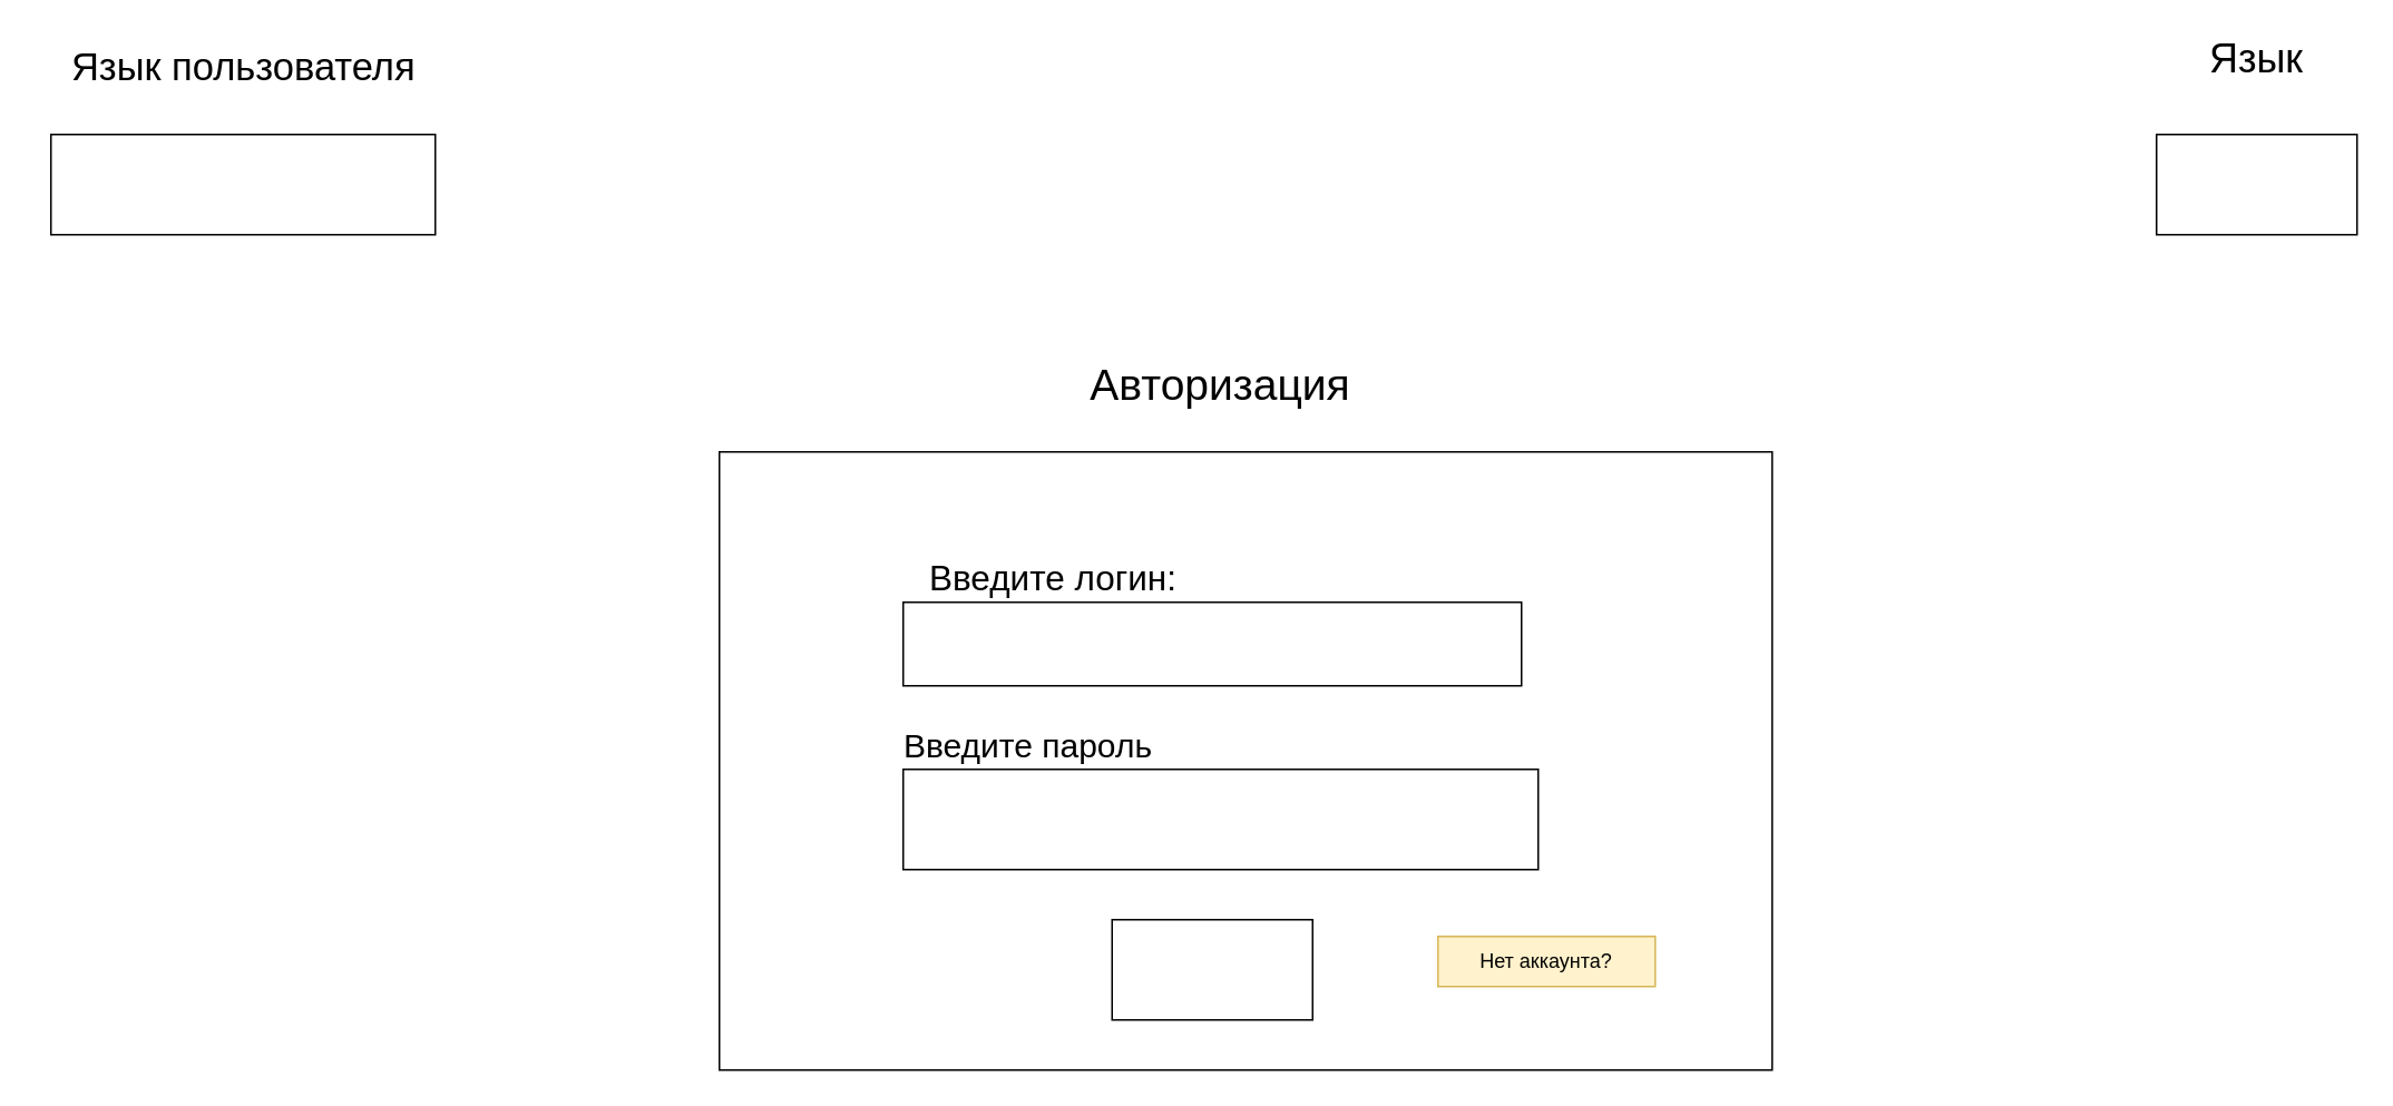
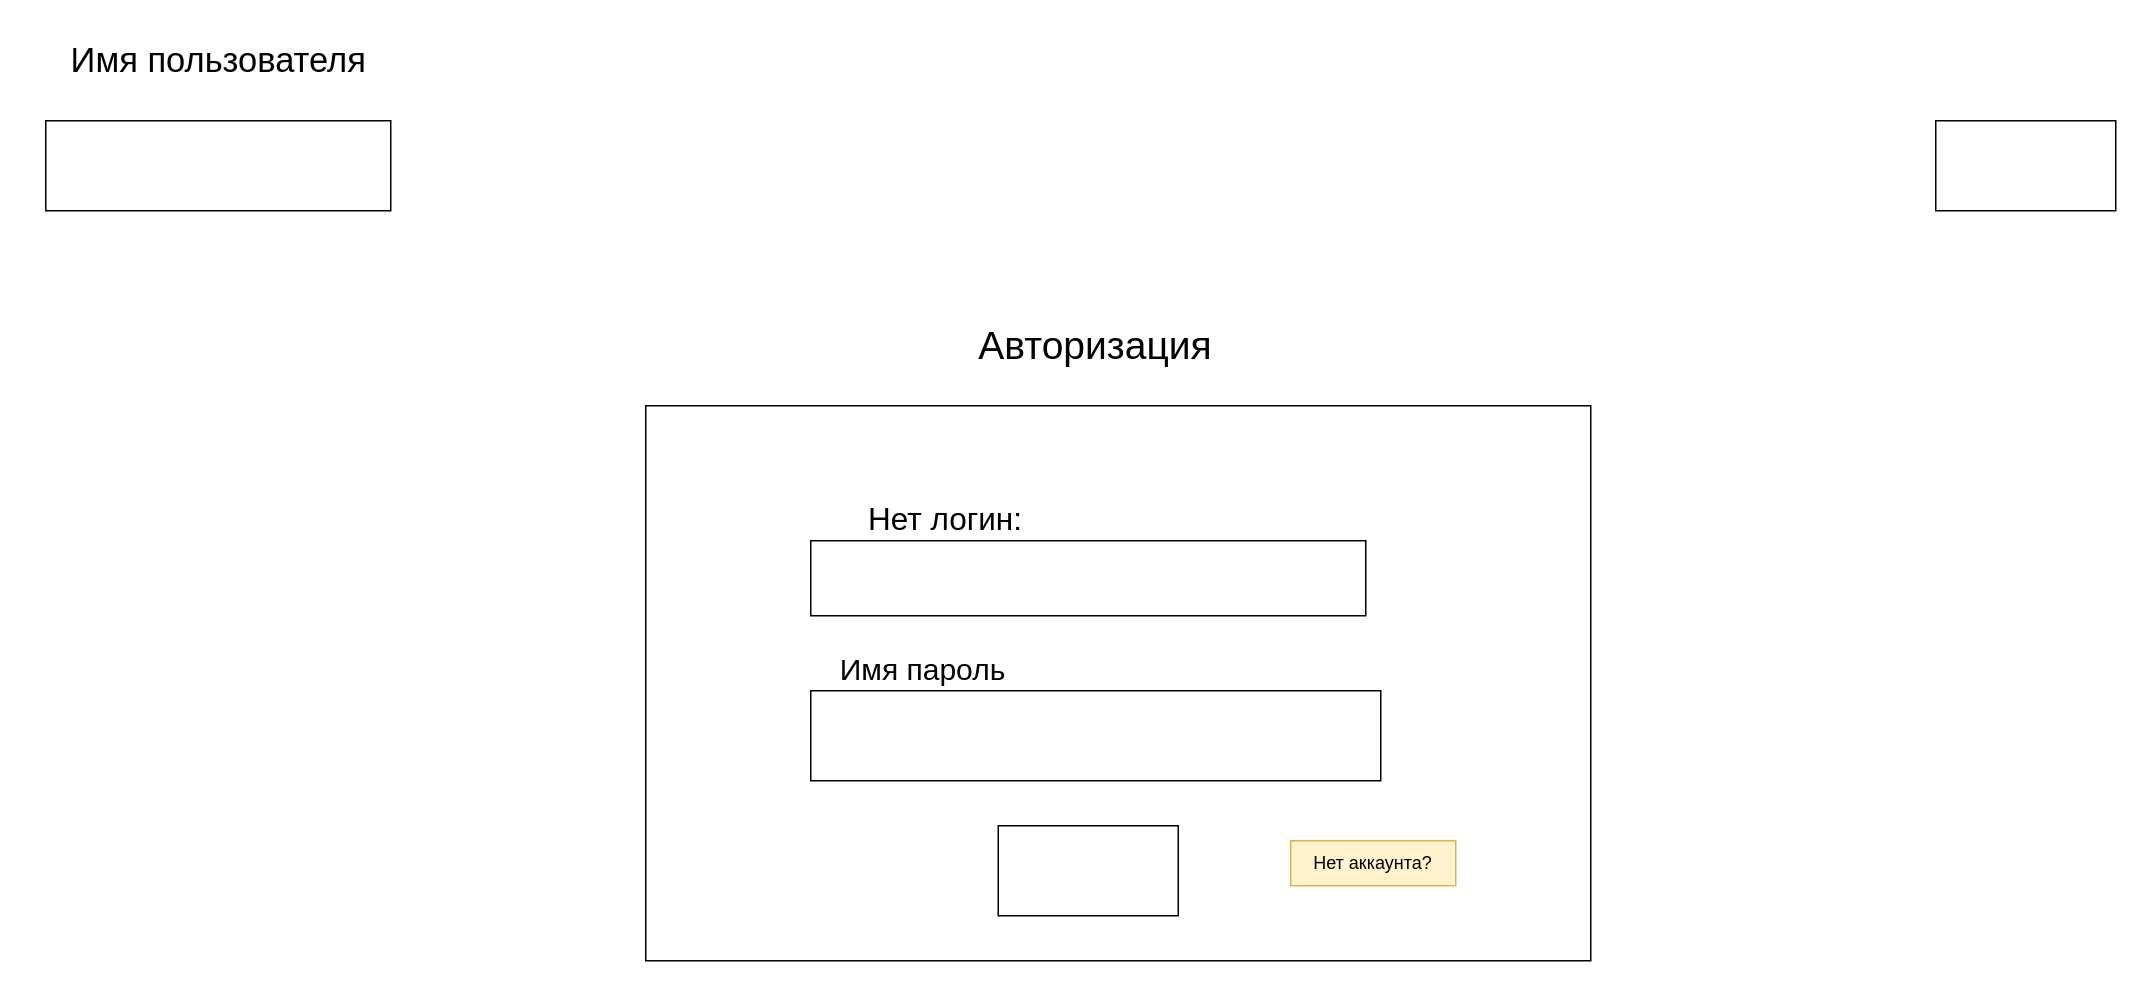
  <mxCell id="0" />
  <mxCell id="1" parent="0" />
  <mxCell id="2" value="" style="rounded=0;whiteSpace=wrap;html=1;" vertex="1" parent="1"><mxGeometry x="30" y="80" width="230" height="60" as="geometry" /></mxCell>
- <mxCell id="3" value="&lt;font style=&quot;font-size: 23px;&quot;&gt;Язык пользователя&lt;br&gt;&lt;/font&gt;" style="text;html=1;align=center;verticalAlign=middle;resizable=0;points=[];autosize=1;strokeColor=none;fillColor=none;" vertex="1" parent="1"><mxGeometry x="20" y="20" width="250" height="40" as="geometry" /></mxCell>
+ <mxCell id="3" value="&lt;font style=&quot;font-size: 23px;&quot;&gt;Имя пользователя&lt;br&gt;&lt;/font&gt;" style="text;html=1;align=center;verticalAlign=middle;resizable=0;points=[];autosize=1;strokeColor=none;fillColor=none;" vertex="1" parent="1"><mxGeometry x="20" y="20" width="250" height="40" as="geometry" /></mxCell>
  <mxCell id="4" value="" style="rounded=0;whiteSpace=wrap;html=1;" vertex="1" parent="1"><mxGeometry x="1290" y="80" width="120" height="60" as="geometry" /></mxCell>
- <mxCell id="5" value="&lt;font style=&quot;font-size: 24px;&quot;&gt;Язык&lt;/font&gt;" style="text;html=1;align=center;verticalAlign=middle;whiteSpace=wrap;rounded=0;" vertex="1" parent="1"><mxGeometry x="1320" y="20" width="60" height="30" as="geometry" /></mxCell>
  <mxCell id="6" value="" style="rounded=0;whiteSpace=wrap;html=1;" vertex="1" parent="1"><mxGeometry x="430" y="270" width="630" height="370" as="geometry" /></mxCell>
  <mxCell id="7" value="" style="rounded=0;whiteSpace=wrap;html=1;" vertex="1" parent="1"><mxGeometry x="540" y="360" width="370" height="50" as="geometry" /></mxCell>
  <mxCell id="8" value="" style="rounded=0;whiteSpace=wrap;html=1;" vertex="1" parent="1"><mxGeometry x="540" y="460" width="380" height="60" as="geometry" /></mxCell>
  <mxCell id="9" value="" style="rounded=0;whiteSpace=wrap;html=1;" vertex="1" parent="1"><mxGeometry x="665" y="550" width="120" height="60" as="geometry" /></mxCell>
- <mxCell id="10" value="Введите логин:" style="text;html=1;align=center;verticalAlign=middle;whiteSpace=wrap;rounded=0;fontSize=21;" vertex="1" parent="1"><mxGeometry x="520" y="330" width="220" height="30" as="geometry" /></mxCell>
- <mxCell id="11" value="Введите пароль" style="text;html=1;align=center;verticalAlign=middle;whiteSpace=wrap;rounded=0;fontSize=20;" vertex="1" parent="1"><mxGeometry x="500" y="430" width="230" height="30" as="geometry" /></mxCell>
+ <mxCell id="10" value="Нет логин:" style="text;html=1;align=center;verticalAlign=middle;whiteSpace=wrap;rounded=0;fontSize=21;" vertex="1" parent="1"><mxGeometry x="520" y="330" width="220" height="30" as="geometry" /></mxCell>
+ <mxCell id="11" value="Имя пароль" style="text;html=1;align=center;verticalAlign=middle;whiteSpace=wrap;rounded=0;fontSize=20;" vertex="1" parent="1"><mxGeometry x="500" y="430" width="230" height="30" as="geometry" /></mxCell>
  <mxCell id="12" value="&lt;font style=&quot;font-size: 26px;&quot;&gt;Авторизация&lt;/font&gt;" style="text;html=1;align=center;verticalAlign=middle;whiteSpace=wrap;rounded=0;" vertex="1" parent="1"><mxGeometry x="700" y="215" width="60" height="30" as="geometry" /></mxCell>
- <mxCell id="13" value="Нет аккаунта?" style="text;html=1;align=center;verticalAlign=middle;whiteSpace=wrap;rounded=0;fillColor=#fff2cc;strokeColor=#d6b656;" vertex="1" parent="1"><mxGeometry x="860" y="560" width="130" height="30" as="geometry" /></mxCell>
+ <mxCell id="13" value="Нет аккаунта?" style="text;html=1;align=center;verticalAlign=middle;whiteSpace=wrap;rounded=0;fillColor=#fff2cc;strokeColor=#d6b656;" vertex="1" parent="1"><mxGeometry x="860" y="560" width="110" height="30" as="geometry" /></mxCell>
